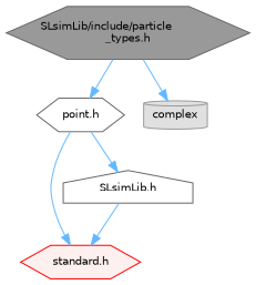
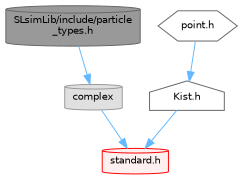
  digraph {
    node [color=grey40 fillcolor=white fontname=Helvetica fontsize=10 shape=hexagon style=filled]
    edge [color=steelblue1 fontname=Helvetica fontsize=10 labelfontname=Helvetica labelfontsize=10 style=solid]
-   n1 [color=gray40 fillcolor=grey60 fontcolor=black height=0.2 label="SLsimLib/include/particle\l_types.h" width=0.4]
+   n1 [color=gray40 fillcolor=grey60 fontcolor=black height=0.2 label="SLsimLib/include/particle\l_types.h" shape=cylinder width=0.4]
    n2 [height=0.2 label="point.h" width=0.4]
    n3 [color=grey60 fillcolor="#E0E0E0" height=0.2 label=complex shape=cylinder width=0.4]
-   n4 [color=red fillcolor="#FFF0F0" height=0.2 label="standard.h" width=0.4]
-   n5 [height=0.2 label="SLsimLib.h" shape=house width=0.4]
-   n1 -> n2
+   n4 [color=red fillcolor="#FFF0F0" height=0.2 label="standard.h" shape=cylinder width=0.4]
+   n5 [height=0.2 label="Kist.h" shape=house width=0.4]
    n1 -> n3
-   n2 -> n4
+   n3 -> n4
    n2 -> n5
    n5 -> n4
  }
